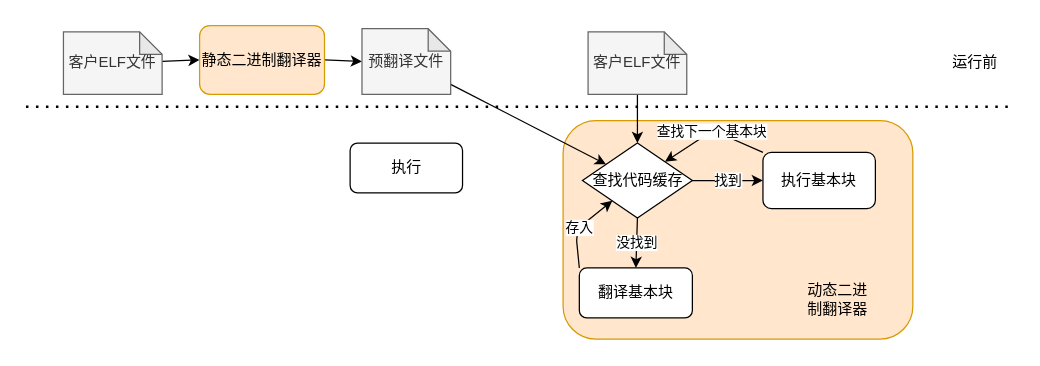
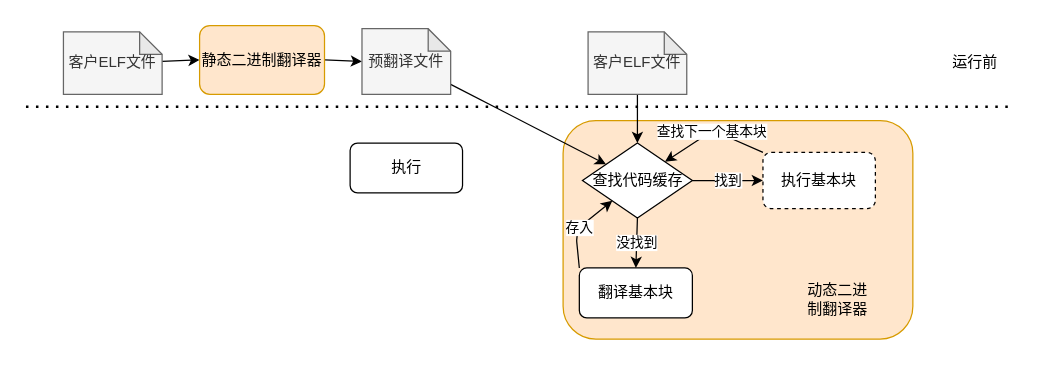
  <mxCell id="0" />
  <mxCell id="1" parent="0" />
  <mxCell id="2" value="" style="rounded=1;whiteSpace=wrap;html=1;fillColor=#ffe6cc;strokeColor=#d79b00;" vertex="1" parent="1"><mxGeometry x="450" y="96" width="280" height="175" as="geometry" /></mxCell>
  <mxCell id="3" style="edgeStyle=none;html=1;entryX=0;entryY=0.5;entryDx=0;entryDy=0;" edge="1" parent="1" source="4" target="6"><mxGeometry relative="1" as="geometry" /></mxCell>
  <mxCell id="4" value="客户ELF文件" style="shape=note;whiteSpace=wrap;html=1;backgroundOutline=1;darkOpacity=0.05;size=18;fillColor=#f5f5f5;fontColor=#333333;strokeColor=#666666;" vertex="1" parent="1"><mxGeometry x="50" y="25" width="79" height="50" as="geometry" /></mxCell>
  <mxCell id="5" style="edgeStyle=none;html=1;exitX=1;exitY=0.5;exitDx=0;exitDy=0;entryX=0;entryY=0.5;entryDx=0;entryDy=0;entryPerimeter=0;" edge="1" parent="1" source="6" target="16"><mxGeometry relative="1" as="geometry" /></mxCell>
  <mxCell id="6" value="静态二进制翻译器" style="rounded=1;whiteSpace=wrap;html=1;fillColor=#ffe6cc;strokeColor=#d79b00;" vertex="1" parent="1"><mxGeometry x="159" y="20" width="100" height="55" as="geometry" /></mxCell>
  <mxCell id="7" value="执行" style="rounded=1;whiteSpace=wrap;html=1;" vertex="1" parent="1"><mxGeometry x="279.5" y="114" width="90" height="40" as="geometry" /></mxCell>
  <mxCell id="8" value="找到" style="edgeStyle=none;html=1;exitX=1;exitY=0.5;exitDx=0;exitDy=0;" edge="1" parent="1" source="10" target="12"><mxGeometry relative="1" as="geometry" /></mxCell>
  <mxCell id="9" value="没找到" style="edgeStyle=none;html=1;exitX=0.5;exitY=1;exitDx=0;exitDy=0;entryX=0.5;entryY=0;entryDx=0;entryDy=0;" edge="1" parent="1" source="10" target="14"><mxGeometry relative="1" as="geometry" /></mxCell>
  <mxCell id="10" value="查找代码缓存" style="rhombus;whiteSpace=wrap;html=1;" vertex="1" parent="1"><mxGeometry x="465.5" y="114" width="88" height="60" as="geometry" /></mxCell>
  <mxCell id="11" value="查找下一个基本块" style="edgeStyle=none;html=1;exitX=0;exitY=0;exitDx=0;exitDy=0;entryX=1;entryY=0;entryDx=0;entryDy=0;" edge="1" parent="1" source="12" target="10"><mxGeometry relative="1" as="geometry"><Array as="points"><mxPoint x="570" y="104" /></Array></mxGeometry></mxCell>
- <mxCell id="12" value="执行基本块" style="rounded=1;whiteSpace=wrap;html=1;" vertex="1" parent="1"><mxGeometry x="610" y="121.5" width="90" height="45" as="geometry" /></mxCell>
+ <mxCell id="12" value="执行基本块" style="rounded=1;whiteSpace=wrap;html=1;dashed=1;" vertex="1" parent="1"><mxGeometry x="610" y="121.5" width="90" height="45" as="geometry" /></mxCell>
  <mxCell id="13" value="存入" style="edgeStyle=none;html=1;exitX=0;exitY=0;exitDx=0;exitDy=0;" edge="1" parent="1" source="14" target="10"><mxGeometry relative="1" as="geometry"><Array as="points"><mxPoint x="460" y="184" /></Array></mxGeometry></mxCell>
  <mxCell id="14" value="翻译基本块" style="rounded=1;whiteSpace=wrap;html=1;" vertex="1" parent="1"><mxGeometry x="463" y="214" width="90.5" height="40" as="geometry" /></mxCell>
  <mxCell id="15" style="edgeStyle=none;html=1;" edge="1" parent="1" source="16" target="10"><mxGeometry relative="1" as="geometry" /></mxCell>
  <mxCell id="16" value="预翻译文件" style="shape=note;whiteSpace=wrap;html=1;backgroundOutline=1;darkOpacity=0.05;size=18;fillColor=#f5f5f5;fontColor=#333333;strokeColor=#666666;" vertex="1" parent="1"><mxGeometry x="289" y="22.5" width="71" height="52.5" as="geometry" /></mxCell>
  <mxCell id="17" style="edgeStyle=none;html=1;exitX=0.5;exitY=1;exitDx=0;exitDy=0;exitPerimeter=0;entryX=0.5;entryY=0;entryDx=0;entryDy=0;" edge="1" parent="1" source="18" target="10"><mxGeometry relative="1" as="geometry" /></mxCell>
  <mxCell id="18" value="客户ELF文件" style="shape=note;whiteSpace=wrap;html=1;backgroundOutline=1;darkOpacity=0.05;size=18;fillColor=#f5f5f5;fontColor=#333333;strokeColor=#666666;" vertex="1" parent="1"><mxGeometry x="470" y="25" width="79" height="50" as="geometry" /></mxCell>
  <mxCell id="19" value="" style="endArrow=none;dashed=1;html=1;dashPattern=1 3;strokeWidth=2;" edge="1" parent="1"><mxGeometry width="50" height="50" relative="1" as="geometry"><mxPoint y="85" as="sourcePoint" x="20" /><mxPoint x="810" y="85" as="targetPoint" /></mxGeometry></mxCell>
  <mxCell id="20" value="动态二进制翻译器" style="text;html=1;strokeColor=none;fillColor=none;align=center;verticalAlign=middle;whiteSpace=wrap;rounded=0;" vertex="1" parent="1"><mxGeometry x="640" y="224" width="60" height="30" as="geometry" /></mxCell>
  <mxCell id="21" value="运行前" style="text;html=1;strokeColor=none;fillColor=none;align=center;verticalAlign=middle;whiteSpace=wrap;rounded=0;" vertex="1" parent="1"><mxGeometry x="750" y="35" width="60" height="30" as="geometry" /></mxCell>
